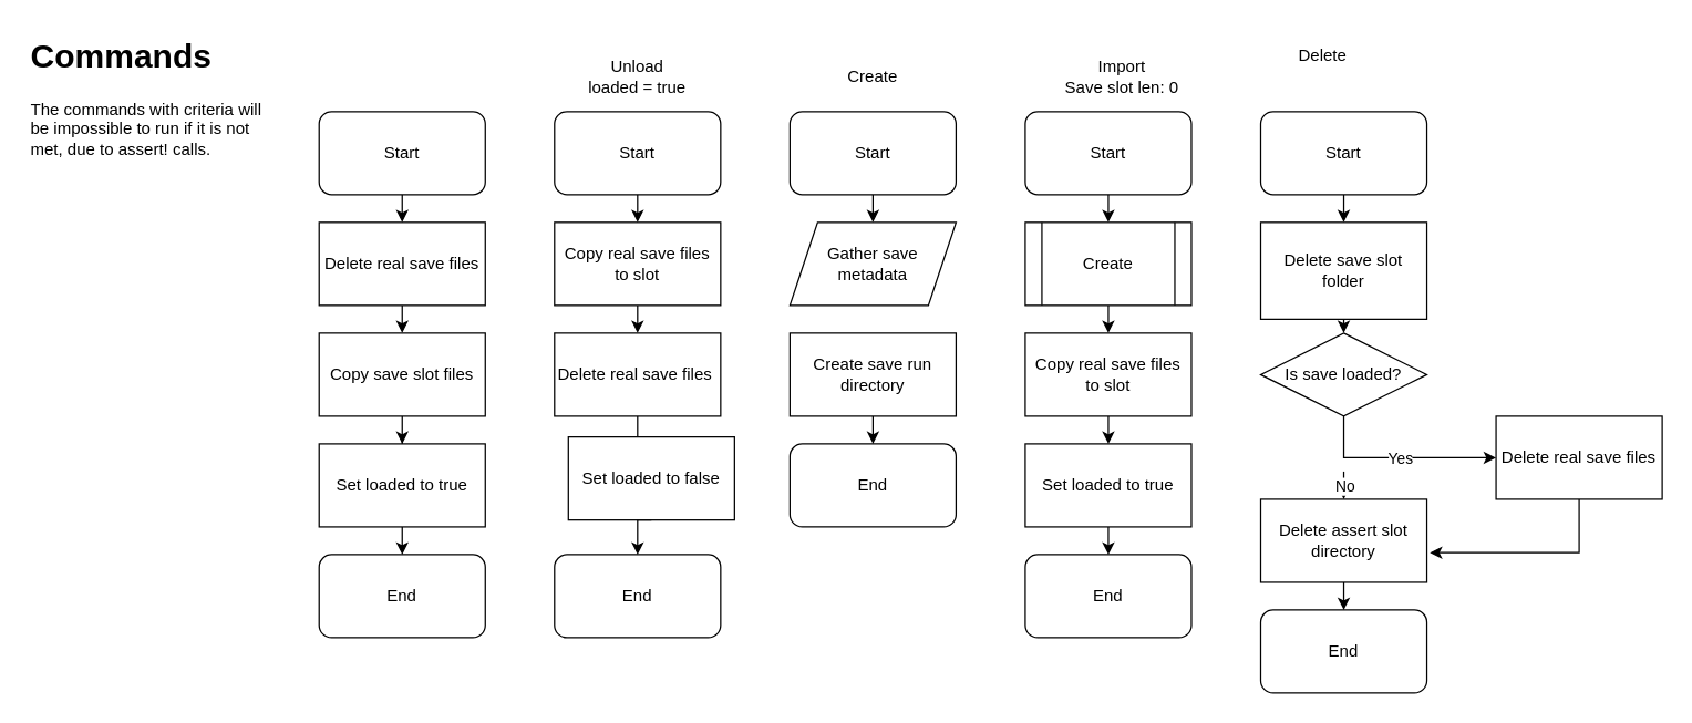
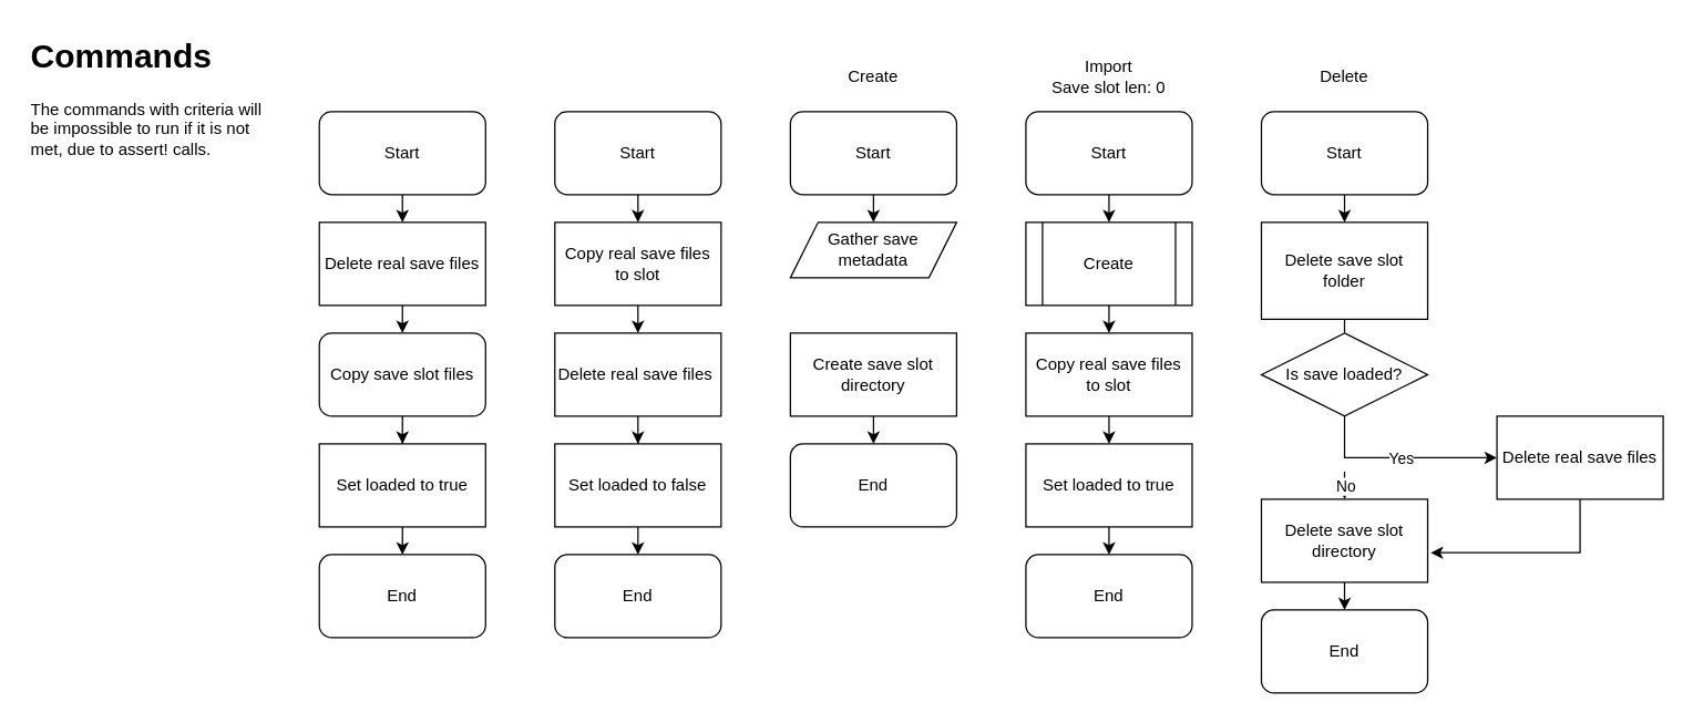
  <mxCell id="0" />
  <mxCell id="1" parent="0" />
  <mxCell id="2" style="edgeStyle=orthogonalEdgeStyle;rounded=0;orthogonalLoop=1;jettySize=auto;html=1;exitX=0.5;exitY=1;exitDx=0;exitDy=0;entryX=0.5;entryY=0;entryDx=0;entryDy=0;" edge="1" parent="1" source="3" target="24"><mxGeometry relative="1" as="geometry" /></mxCell>
  <mxCell id="3" value="Start" style="rounded=1;whiteSpace=wrap;html=1;" vertex="1" parent="1"><mxGeometry x="570" y="80" width="120" height="60" as="geometry" /></mxCell>
  <mxCell id="4" value="Create" style="text;html=1;align=center;verticalAlign=middle;whiteSpace=wrap;rounded=0;" vertex="1" parent="1"><mxGeometry x="600" y="40" width="60" height="30" as="geometry" /></mxCell>
  <mxCell id="5" style="edgeStyle=orthogonalEdgeStyle;rounded=0;orthogonalLoop=1;jettySize=auto;html=1;exitX=0.5;exitY=1;exitDx=0;exitDy=0;entryX=0.5;entryY=0;entryDx=0;entryDy=0;" edge="1" parent="1" source="6" target="8"><mxGeometry relative="1" as="geometry" /></mxCell>
  <mxCell id="6" value="Delete real save files" style="rounded=0;whiteSpace=wrap;html=1;" vertex="1" parent="1"><mxGeometry x="230" y="160" width="120" height="60" as="geometry" /></mxCell>
  <mxCell id="7" style="edgeStyle=orthogonalEdgeStyle;rounded=0;orthogonalLoop=1;jettySize=auto;html=1;exitX=0.5;exitY=1;exitDx=0;exitDy=0;" edge="1" parent="1" source="8" target="10"><mxGeometry relative="1" as="geometry" /></mxCell>
- <mxCell id="8" value="Copy save slot files" style="rounded=0;whiteSpace=wrap;html=1;" vertex="1" parent="1"><mxGeometry x="230" y="240" width="120" height="60" as="geometry" /></mxCell>
+ <mxCell id="8" value="Copy save slot files" style="whiteSpace=wrap;html=1;rounded=1;" vertex="1" parent="1"><mxGeometry x="230" y="240" width="120" height="60" as="geometry" /></mxCell>
  <mxCell id="9" style="edgeStyle=orthogonalEdgeStyle;rounded=0;orthogonalLoop=1;jettySize=auto;html=1;exitX=0.5;exitY=1;exitDx=0;exitDy=0;entryX=0.5;entryY=0;entryDx=0;entryDy=0;" edge="1" parent="1" source="10" target="13"><mxGeometry relative="1" as="geometry" /></mxCell>
  <mxCell id="10" value="Set loaded to true" style="rounded=0;whiteSpace=wrap;html=1;" vertex="1" parent="1"><mxGeometry x="230" y="320" width="120" height="60" as="geometry" /></mxCell>
  <mxCell id="11" style="edgeStyle=orthogonalEdgeStyle;rounded=0;orthogonalLoop=1;jettySize=auto;html=1;exitX=0.5;exitY=1;exitDx=0;exitDy=0;entryX=0.5;entryY=0;entryDx=0;entryDy=0;" edge="1" parent="1" source="12" target="6"><mxGeometry relative="1" as="geometry" /></mxCell>
  <mxCell id="12" value="Start" style="rounded=1;whiteSpace=wrap;html=1;" vertex="1" parent="1"><mxGeometry x="230" y="80" width="120" height="60" as="geometry" /></mxCell>
  <mxCell id="13" value="End" style="rounded=1;whiteSpace=wrap;html=1;" vertex="1" parent="1"><mxGeometry x="230" y="400" width="120" height="60" as="geometry" /></mxCell>
- <mxCell id="14" value="&lt;div&gt;Unload&lt;br&gt;loaded = true&lt;/div&gt;" style="text;html=1;align=center;verticalAlign=middle;whiteSpace=wrap;rounded=0;" vertex="1" parent="1"><mxGeometry x="410" y="40" width="100" height="30" as="geometry" /></mxCell>
  <mxCell id="15" style="edgeStyle=orthogonalEdgeStyle;rounded=0;orthogonalLoop=1;jettySize=auto;html=1;exitX=0.5;exitY=1;exitDx=0;exitDy=0;entryX=0.5;entryY=0;entryDx=0;entryDy=0;" edge="1" parent="1" source="16" target="18"><mxGeometry relative="1" as="geometry" /></mxCell>
  <mxCell id="16" value="Copy real save files to slot" style="rounded=0;whiteSpace=wrap;html=1;" vertex="1" parent="1"><mxGeometry x="400" y="160" width="120" height="60" as="geometry" /></mxCell>
  <mxCell id="17" style="edgeStyle=orthogonalEdgeStyle;rounded=0;orthogonalLoop=1;jettySize=auto;html=1;exitX=0.5;exitY=1;exitDx=0;exitDy=0;" edge="1" parent="1" source="18" target="20"><mxGeometry relative="1" as="geometry" /></mxCell>
  <mxCell id="18" value="Delete real save files&amp;nbsp;" style="rounded=0;whiteSpace=wrap;html=1;" vertex="1" parent="1"><mxGeometry x="400" y="240" width="120" height="60" as="geometry" /></mxCell>
  <mxCell id="19" style="edgeStyle=orthogonalEdgeStyle;rounded=0;orthogonalLoop=1;jettySize=auto;html=1;exitX=0.5;exitY=1;exitDx=0;exitDy=0;entryX=0.5;entryY=0;entryDx=0;entryDy=0;" edge="1" parent="1" source="20" target="23"><mxGeometry relative="1" as="geometry" /></mxCell>
- <mxCell id="20" value="Set loaded to false" style="rounded=0;whiteSpace=wrap;html=1;" vertex="1" parent="1"><mxGeometry x="410" y="315" width="120" height="60" as="geometry" /></mxCell>
+ <mxCell id="20" value="Set loaded to false" style="rounded=0;whiteSpace=wrap;html=1;" vertex="1" parent="1"><mxGeometry x="400" y="320" width="120" height="60" as="geometry" /></mxCell>
  <mxCell id="21" style="edgeStyle=orthogonalEdgeStyle;rounded=0;orthogonalLoop=1;jettySize=auto;html=1;exitX=0.5;exitY=1;exitDx=0;exitDy=0;entryX=0.5;entryY=0;entryDx=0;entryDy=0;" edge="1" parent="1" source="22" target="16"><mxGeometry relative="1" as="geometry" /></mxCell>
  <mxCell id="22" value="Start" style="rounded=1;whiteSpace=wrap;html=1;" vertex="1" parent="1"><mxGeometry x="400" y="80" width="120" height="60" as="geometry" /></mxCell>
  <mxCell id="23" value="End" style="rounded=1;whiteSpace=wrap;html=1;" vertex="1" parent="1"><mxGeometry x="400" y="400" width="120" height="60" as="geometry" /></mxCell>
- <mxCell id="24" value="Gather save metadata" style="shape=parallelogram;perimeter=parallelogramPerimeter;whiteSpace=wrap;html=1;fixedSize=1;" vertex="1" parent="1"><mxGeometry x="570" y="160" width="120" height="60" as="geometry" /></mxCell>
+ <mxCell id="24" value="Gather save metadata" style="shape=parallelogram;perimeter=parallelogramPerimeter;whiteSpace=wrap;html=1;fixedSize=1;" vertex="1" parent="1"><mxGeometry x="570" y="160" width="120" height="40" as="geometry" /></mxCell>
  <mxCell id="25" style="edgeStyle=orthogonalEdgeStyle;rounded=0;orthogonalLoop=1;jettySize=auto;html=1;exitX=0.5;exitY=1;exitDx=0;exitDy=0;entryX=0.5;entryY=0;entryDx=0;entryDy=0;" edge="1" parent="1" source="26" target="27"><mxGeometry relative="1" as="geometry" /></mxCell>
- <mxCell id="26" value="Create save run directory" style="rounded=0;whiteSpace=wrap;html=1;" vertex="1" parent="1"><mxGeometry x="570" y="240" width="120" height="60" as="geometry" /></mxCell>
+ <mxCell id="26" value="Create save slot directory" style="rounded=0;whiteSpace=wrap;html=1;" vertex="1" parent="1"><mxGeometry x="570" y="240" width="120" height="60" as="geometry" /></mxCell>
  <mxCell id="27" value="End" style="rounded=1;whiteSpace=wrap;html=1;" vertex="1" parent="1"><mxGeometry x="570" y="320" width="120" height="60" as="geometry" /></mxCell>
  <mxCell id="28" style="edgeStyle=orthogonalEdgeStyle;rounded=0;orthogonalLoop=1;jettySize=auto;html=1;exitX=0.5;exitY=1;exitDx=0;exitDy=0;entryX=0.5;entryY=0;entryDx=0;entryDy=0;" edge="1" parent="1" source="29" target="31"><mxGeometry relative="1" as="geometry" /></mxCell>
  <mxCell id="29" value="Start" style="rounded=1;whiteSpace=wrap;html=1;" vertex="1" parent="1"><mxGeometry x="910" y="80" width="120" height="60" as="geometry" /></mxCell>
- <mxCell id="30" style="edgeStyle=orthogonalEdgeStyle;rounded=0;orthogonalLoop=1;jettySize=auto;html=1;exitX=0.5;exitY=1;exitDx=0;exitDy=0;entryX=0.5;entryY=0;entryDx=0;entryDy=0;" edge="1" parent="1" source="31" target="33"><mxGeometry relative="1" as="geometry"><mxPoint x="970" y="250" as="targetPoint" /></mxGeometry></mxCell>
+ <mxCell id="30" style="edgeStyle=orthogonalEdgeStyle;rounded=0;orthogonalLoop=1;jettySize=auto;html=1;exitX=0.5;exitY=1;exitDx=0;exitDy=0;entryX=0.5;entryY=0;entryDx=0;entryDy=0;endArrow=none;" edge="1" parent="1" source="31" target="33"><mxGeometry relative="1" as="geometry"><mxPoint x="970" y="250" as="targetPoint" /></mxGeometry></mxCell>
  <mxCell id="31" value="Delete save slot folder" style="rounded=0;whiteSpace=wrap;html=1;" vertex="1" parent="1"><mxGeometry x="910" y="160" width="120" height="70" as="geometry" /></mxCell>
- <mxCell id="32" value="Delete" style="text;html=1;align=center;verticalAlign=middle;whiteSpace=wrap;rounded=0;" vertex="1" parent="1"><mxGeometry x="925" y="25" width="60" height="30" as="geometry" /></mxCell>
+ <mxCell id="32" value="Delete" style="text;html=1;align=center;verticalAlign=middle;whiteSpace=wrap;rounded=0;" vertex="1" parent="1"><mxGeometry x="940" y="40" width="60" height="30" as="geometry" /></mxCell>
  <mxCell id="33" value="Is save loaded?" style="rhombus;whiteSpace=wrap;html=1;" vertex="1" parent="1"><mxGeometry x="910" y="240" width="120" height="60" as="geometry" /></mxCell>
  <mxCell id="34" value="Delete real save files" style="rounded=0;whiteSpace=wrap;html=1;" vertex="1" parent="1"><mxGeometry x="1080" y="300" width="120" height="60" as="geometry" /></mxCell>
- <mxCell id="35" value="&lt;div&gt;Import&lt;/div&gt;&lt;div&gt;Save slot len: 0&lt;/div&gt;" style="text;html=1;align=center;verticalAlign=middle;whiteSpace=wrap;rounded=0;" vertex="1" parent="1"><mxGeometry x="765" y="40" width="90" height="30" as="geometry" /></mxCell>
+ <mxCell id="35" value="&lt;div&gt;Import&lt;/div&gt;&lt;div&gt;Save slot len: 0&lt;/div&gt;" style="text;html=1;align=center;verticalAlign=middle;whiteSpace=wrap;rounded=0;" vertex="1" parent="1"><mxGeometry x="755" y="40" width="90" height="30" as="geometry" /></mxCell>
  <mxCell id="36" style="edgeStyle=orthogonalEdgeStyle;rounded=0;orthogonalLoop=1;jettySize=auto;html=1;exitX=0.5;exitY=1;exitDx=0;exitDy=0;entryX=0.5;entryY=0;entryDx=0;entryDy=0;" edge="1" parent="1" source="37" target="39"><mxGeometry relative="1" as="geometry" /></mxCell>
  <mxCell id="37" value="Start" style="rounded=1;whiteSpace=wrap;html=1;" vertex="1" parent="1"><mxGeometry x="740" y="80" width="120" height="60" as="geometry" /></mxCell>
  <mxCell id="38" style="edgeStyle=orthogonalEdgeStyle;rounded=0;orthogonalLoop=1;jettySize=auto;html=1;exitX=0.5;exitY=1;exitDx=0;exitDy=0;entryX=0.5;entryY=0;entryDx=0;entryDy=0;" edge="1" parent="1" source="39" target="41"><mxGeometry relative="1" as="geometry" /></mxCell>
  <mxCell id="39" value="Create" style="shape=process;whiteSpace=wrap;html=1;backgroundOutline=1;" vertex="1" parent="1"><mxGeometry x="740" y="160" width="120" height="60" as="geometry" /></mxCell>
  <mxCell id="40" style="edgeStyle=orthogonalEdgeStyle;rounded=0;orthogonalLoop=1;jettySize=auto;html=1;exitX=0.5;exitY=1;exitDx=0;exitDy=0;entryX=0.5;entryY=0;entryDx=0;entryDy=0;" edge="1" parent="1" source="41" target="43"><mxGeometry relative="1" as="geometry" /></mxCell>
  <mxCell id="41" value="Copy real save files to slot" style="rounded=0;whiteSpace=wrap;html=1;" vertex="1" parent="1"><mxGeometry x="740" y="240" width="120" height="60" as="geometry" /></mxCell>
  <mxCell id="42" style="edgeStyle=orthogonalEdgeStyle;rounded=0;orthogonalLoop=1;jettySize=auto;html=1;exitX=0.5;exitY=1;exitDx=0;exitDy=0;entryX=0.5;entryY=0;entryDx=0;entryDy=0;" edge="1" parent="1" source="43" target="44"><mxGeometry relative="1" as="geometry" /></mxCell>
  <mxCell id="43" value="Set loaded to true" style="rounded=0;whiteSpace=wrap;html=1;" vertex="1" parent="1"><mxGeometry x="740" y="320" width="120" height="60" as="geometry" /></mxCell>
  <mxCell id="44" value="End" style="rounded=1;whiteSpace=wrap;html=1;" vertex="1" parent="1"><mxGeometry x="740" y="400" width="120" height="60" as="geometry" /></mxCell>
  <mxCell id="45" value="" style="endArrow=classic;html=1;rounded=0;exitX=0.5;exitY=1;exitDx=0;exitDy=0;entryX=0;entryY=0.5;entryDx=0;entryDy=0;edgeStyle=orthogonalEdgeStyle;" edge="1" parent="1" source="33" target="34"><mxGeometry relative="1" as="geometry"><mxPoint x="1020" y="350" as="sourcePoint" /><mxPoint x="1130" y="380" as="targetPoint" /></mxGeometry></mxCell>
  <mxCell id="46" value="Yes" style="edgeLabel;resizable=0;html=1;;align=center;verticalAlign=middle;" connectable="0" vertex="1" parent="45"><mxGeometry relative="1" as="geometry" /></mxCell>
  <mxCell id="47" style="edgeStyle=orthogonalEdgeStyle;rounded=0;orthogonalLoop=1;jettySize=auto;html=1;exitX=0.5;exitY=1;exitDx=0;exitDy=0;entryX=0.5;entryY=0;entryDx=0;entryDy=0;" edge="1" parent="1" source="48" target="52"><mxGeometry relative="1" as="geometry" /></mxCell>
- <mxCell id="48" value="Delete assert slot directory" style="rounded=0;whiteSpace=wrap;html=1;" vertex="1" parent="1"><mxGeometry x="910" y="360" width="120" height="60" as="geometry" /></mxCell>
+ <mxCell id="48" value="Delete save slot directory" style="rounded=0;whiteSpace=wrap;html=1;" vertex="1" parent="1"><mxGeometry x="910" y="360" width="120" height="60" as="geometry" /></mxCell>
  <mxCell id="49" value="" style="endArrow=classic;html=1;rounded=0;" edge="1" parent="1" target="48"><mxGeometry relative="1" as="geometry"><mxPoint x="970" y="340" as="sourcePoint" /><mxPoint x="910" y="350" as="targetPoint" /></mxGeometry></mxCell>
  <mxCell id="50" value="No" style="edgeLabel;resizable=0;html=1;;align=center;verticalAlign=middle;" connectable="0" vertex="1" parent="49"><mxGeometry relative="1" as="geometry" /></mxCell>
  <mxCell id="51" style="edgeStyle=orthogonalEdgeStyle;rounded=0;orthogonalLoop=1;jettySize=auto;html=1;exitX=0.5;exitY=1;exitDx=0;exitDy=0;entryX=1.018;entryY=0.644;entryDx=0;entryDy=0;entryPerimeter=0;" edge="1" parent="1" source="34" target="48"><mxGeometry relative="1" as="geometry" /></mxCell>
  <mxCell id="52" value="End" style="rounded=1;whiteSpace=wrap;html=1;" vertex="1" parent="1"><mxGeometry x="910" y="440" width="120" height="60" as="geometry" /></mxCell>
  <mxCell id="53" value="&lt;h1 style=&quot;margin-top: 0px;&quot;&gt;Commands&lt;/h1&gt;&lt;p&gt;The commands with criteria will be impossible to run if it is not met, due to assert! calls.&lt;/p&gt;" style="text;html=1;whiteSpace=wrap;overflow=hidden;rounded=0;" vertex="1" parent="1"><mxGeometry x="20" width="180" height="120" as="geometry" y="20" /></mxCell>
